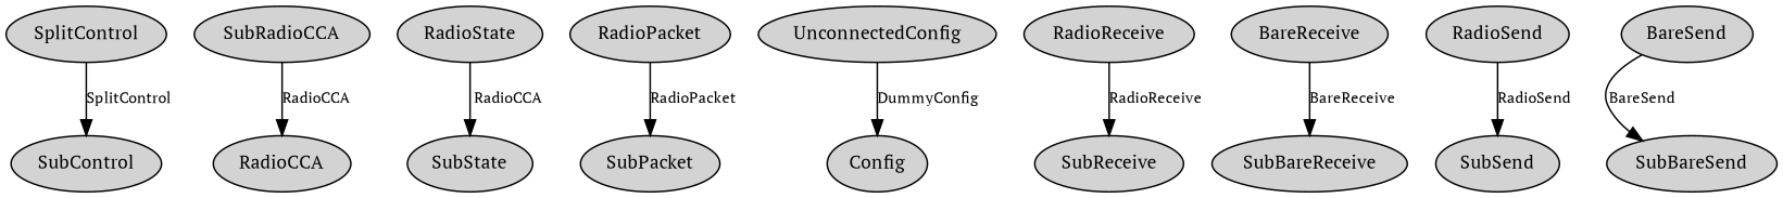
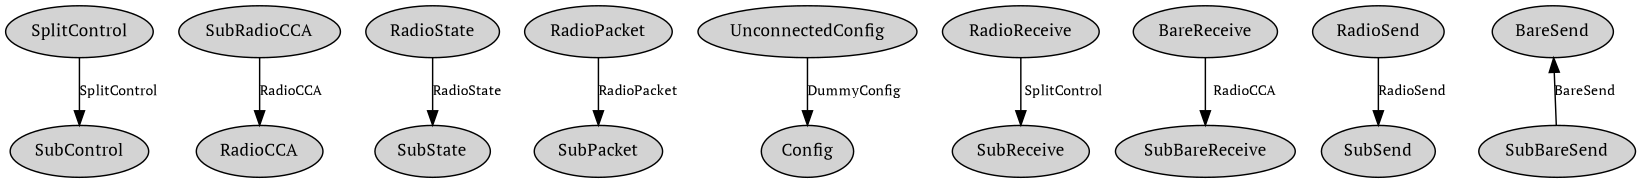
  digraph {
    fontname="PT Serif"
    node [fontname="PT Serif" fontsize=12 shape=ellipse style=filled]
    edge [fontname="PT Serif" fontsize=10]
    n1 [label=SplitControl]
    n2 [label=SubControl]
    n3 [label=RadioCCA]
    n4 [label=SubRadioCCA]
    n5 [label=RadioState]
    n6 [label=SubState]
    n7 [label=RadioPacket]
    n8 [label=SubPacket]
    n9 [label=UnconnectedConfig]
    n10 [label=Config]
    n11 [label=RadioReceive]
    n12 [label=SubReceive]
    n13 [label=BareReceive]
    n14 [label=SubBareReceive]
    n15 [label=RadioSend]
    n16 [label=SubSend]
    n17 [label=BareSend]
    n18 [label=SubBareSend]
    n1 -> n2 [label=SplitControl]
    n4 -> n3 [label=RadioCCA]
-   n5 -> n6 [label=RadioCCA]
+   n5 -> n6 [label=RadioState]
    n7 -> n8 [label=RadioPacket]
    n9 -> n10 [label=DummyConfig]
-   n11 -> n12 [label=RadioReceive]
-   n13 -> n14 [label=BareReceive]
+   n11 -> n12 [label=SplitControl]
+   n13 -> n14 [label=RadioCCA]
    n15 -> n16 [label=RadioSend]
-   n17 -> n18 [label=BareSend]
+   n18 -> n17 [label=BareSend]
  }
